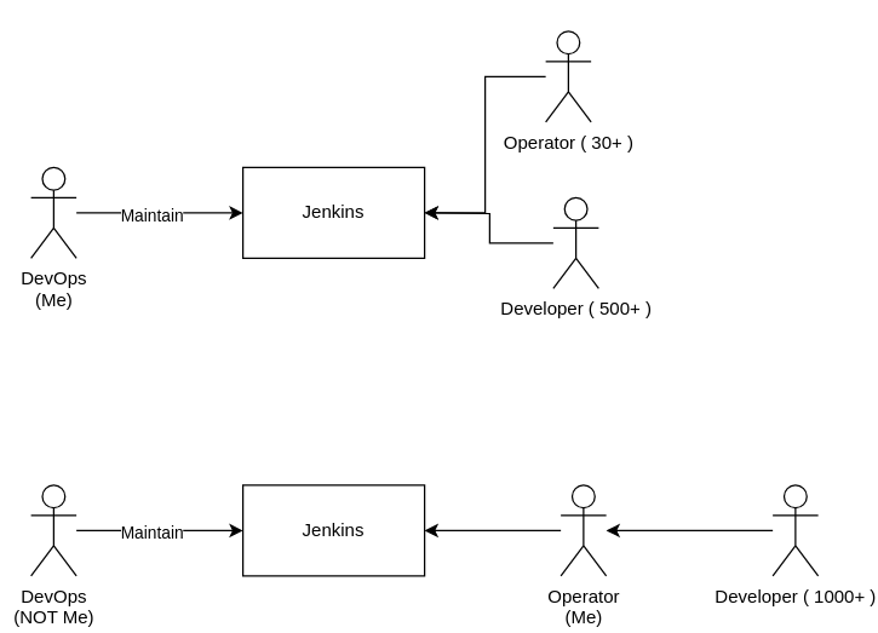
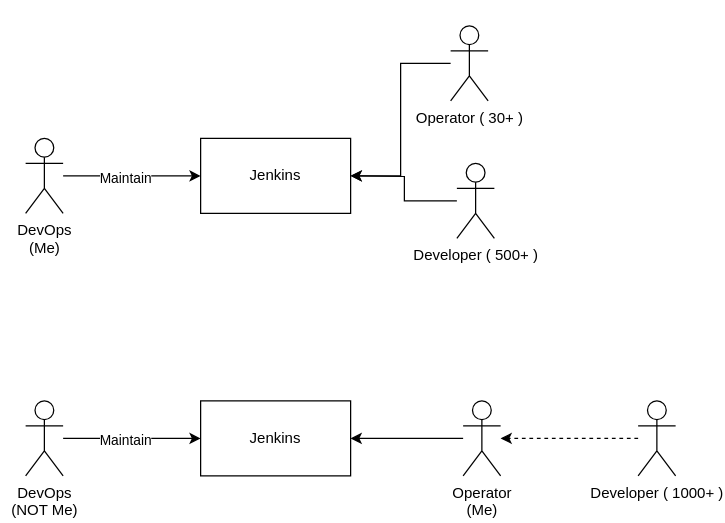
  <mxCell id="0" />
  <mxCell id="1" parent="0" />
  <mxCell id="2" style="edgeStyle=orthogonalEdgeStyle;rounded=0;orthogonalLoop=1;jettySize=auto;html=1;entryX=0;entryY=0.5;entryDx=0;entryDy=0;" edge="1" parent="1" source="4" target="5"><mxGeometry relative="1" as="geometry" /></mxCell>
  <mxCell id="3" value="Maintain" style="edgeLabel;html=1;align=center;verticalAlign=middle;resizable=0;points=[];" vertex="1" connectable="0" parent="2"><mxGeometry x="-0.109" y="-1" relative="1" as="geometry"><mxPoint as="offset" /></mxGeometry></mxCell>
  <mxCell id="4" value="DevOps&lt;div&gt;(Me)&lt;/div&gt;" style="shape=umlActor;verticalLabelPosition=bottom;verticalAlign=top;html=1;outlineConnect=0;" vertex="1" parent="1"><mxGeometry x="20" y="110" width="30" height="60" as="geometry" /></mxCell>
  <mxCell id="5" value="Jenkins" style="rounded=0;whiteSpace=wrap;html=1;" vertex="1" parent="1"><mxGeometry x="160" y="110" width="120" height="60" as="geometry" /></mxCell>
  <mxCell id="6" style="edgeStyle=orthogonalEdgeStyle;rounded=0;orthogonalLoop=1;jettySize=auto;html=1;entryX=1;entryY=0.5;entryDx=0;entryDy=0;" edge="1" parent="1" source="7" target="5"><mxGeometry relative="1" as="geometry" /></mxCell>
  <mxCell id="7" value="Operator ( 30+ )" style="shape=umlActor;verticalLabelPosition=bottom;verticalAlign=top;html=1;outlineConnect=0;" vertex="1" parent="1"><mxGeometry x="360" y="20" width="30" height="60" as="geometry" /></mxCell>
  <mxCell id="8" style="edgeStyle=orthogonalEdgeStyle;rounded=0;orthogonalLoop=1;jettySize=auto;html=1;" edge="1" parent="1" source="9"><mxGeometry relative="1" as="geometry"><mxPoint x="280" y="140" as="targetPoint" /></mxGeometry></mxCell>
  <mxCell id="9" value="Developer ( 500+ )" style="shape=umlActor;verticalLabelPosition=bottom;verticalAlign=top;html=1;outlineConnect=0;" vertex="1" parent="1"><mxGeometry x="365" y="130" width="30" height="60" as="geometry" /></mxCell>
  <mxCell id="10" style="edgeStyle=orthogonalEdgeStyle;rounded=0;orthogonalLoop=1;jettySize=auto;html=1;entryX=0;entryY=0.5;entryDx=0;entryDy=0;" edge="1" parent="1" source="12" target="13"><mxGeometry relative="1" as="geometry" /></mxCell>
  <mxCell id="11" value="Maintain" style="edgeLabel;html=1;align=center;verticalAlign=middle;resizable=0;points=[];" vertex="1" connectable="0" parent="10"><mxGeometry x="-0.109" y="-1" relative="1" as="geometry"><mxPoint as="offset" /></mxGeometry></mxCell>
  <mxCell id="12" value="DevOps&lt;div&gt;(NOT Me)&lt;/div&gt;" style="shape=umlActor;verticalLabelPosition=bottom;verticalAlign=top;html=1;outlineConnect=0;" vertex="1" parent="1"><mxGeometry x="20" y="320" width="30" height="60" as="geometry" /></mxCell>
  <mxCell id="13" value="Jenkins" style="rounded=0;whiteSpace=wrap;html=1;" vertex="1" parent="1"><mxGeometry x="160" y="320" width="120" height="60" as="geometry" /></mxCell>
  <mxCell id="14" style="edgeStyle=orthogonalEdgeStyle;rounded=0;orthogonalLoop=1;jettySize=auto;html=1;entryX=1;entryY=0.5;entryDx=0;entryDy=0;" edge="1" parent="1" source="15" target="13"><mxGeometry relative="1" as="geometry" /></mxCell>
  <mxCell id="15" value="Operator&lt;div&gt;(Me)&lt;/div&gt;" style="shape=umlActor;verticalLabelPosition=bottom;verticalAlign=top;html=1;outlineConnect=0;" vertex="1" parent="1"><mxGeometry x="370" y="320" width="30" height="60" as="geometry" /></mxCell>
- <mxCell id="16" style="edgeStyle=orthogonalEdgeStyle;rounded=0;orthogonalLoop=1;jettySize=auto;html=1;" edge="1" parent="1" source="17" target="15"><mxGeometry relative="1" as="geometry" /></mxCell>
+ <mxCell id="16" style="edgeStyle=orthogonalEdgeStyle;rounded=0;orthogonalLoop=1;jettySize=auto;html=1;dashed=1;" edge="1" parent="1" source="17" target="15"><mxGeometry relative="1" as="geometry" /></mxCell>
  <mxCell id="17" value="Developer ( 1000+ )" style="shape=umlActor;verticalLabelPosition=bottom;verticalAlign=top;html=1;outlineConnect=0;" vertex="1" parent="1"><mxGeometry x="510" y="320" width="30" height="60" as="geometry" /></mxCell>
